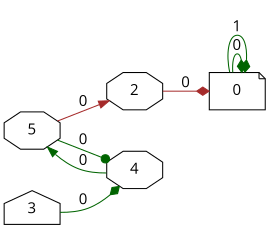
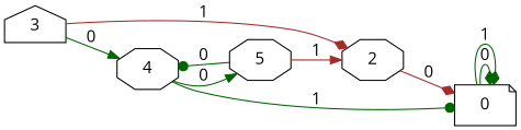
  digraph {
    fontname="Open Sans"
    rankdir=LR
    node [fontname="Open Sans" shape=octagon]
    edge [arrowhead=diamond color=darkgreen fontname="Open Sans"]
    0 [shape=note]
    2
    3 [shape=house]
    4
    5
    0 -> 0 [label=0]
    0 -> 0 [label=1]
    2 -> 0 [color=brown label=0]
-   3 -> 4 [label=0]
+   3 -> 2 [color=brown label=1]
+   3 -> 4 [arrowhead=normal label=0]
+   4 -> 0 [arrowhead=dot label=1]
    4 -> 5 [arrowhead=normal label=0]
-   5 -> 2 [arrowhead=normal color=brown label=0]
+   5 -> 2 [arrowhead=normal color=brown label=1]
    5 -> 4 [arrowhead=dot label=0]
  }
